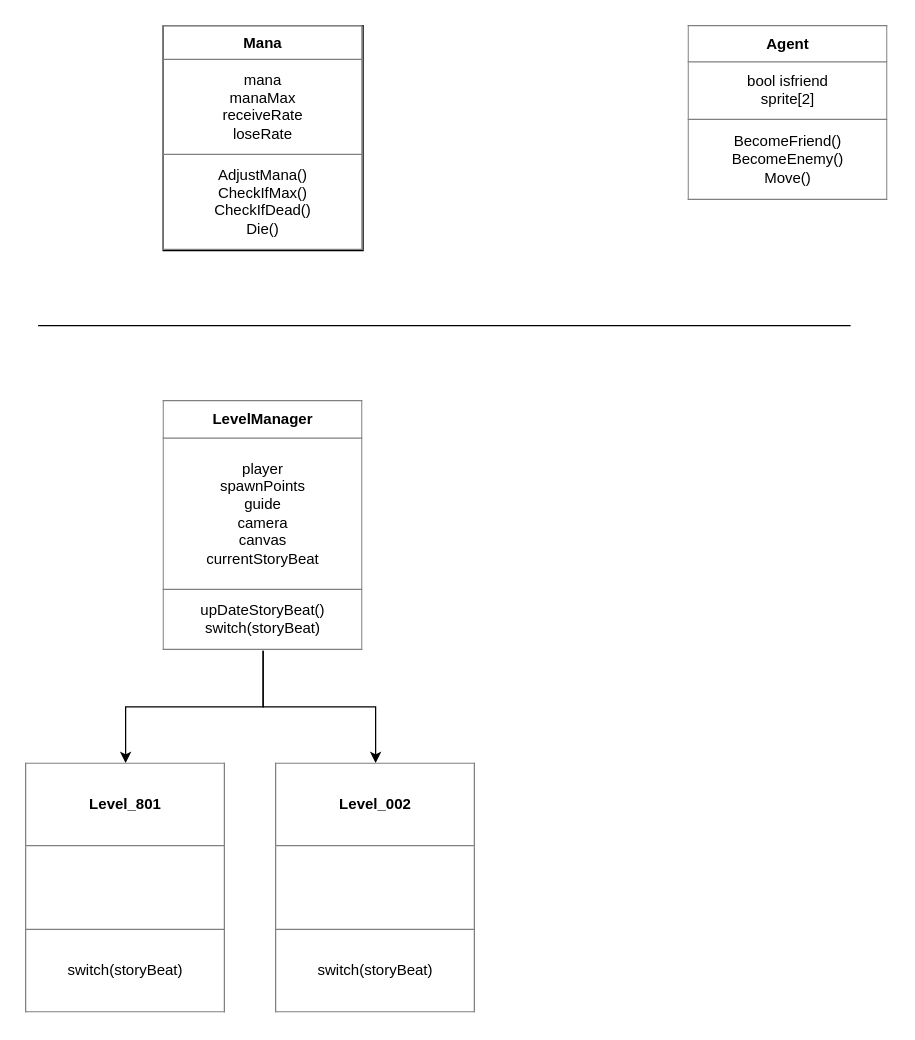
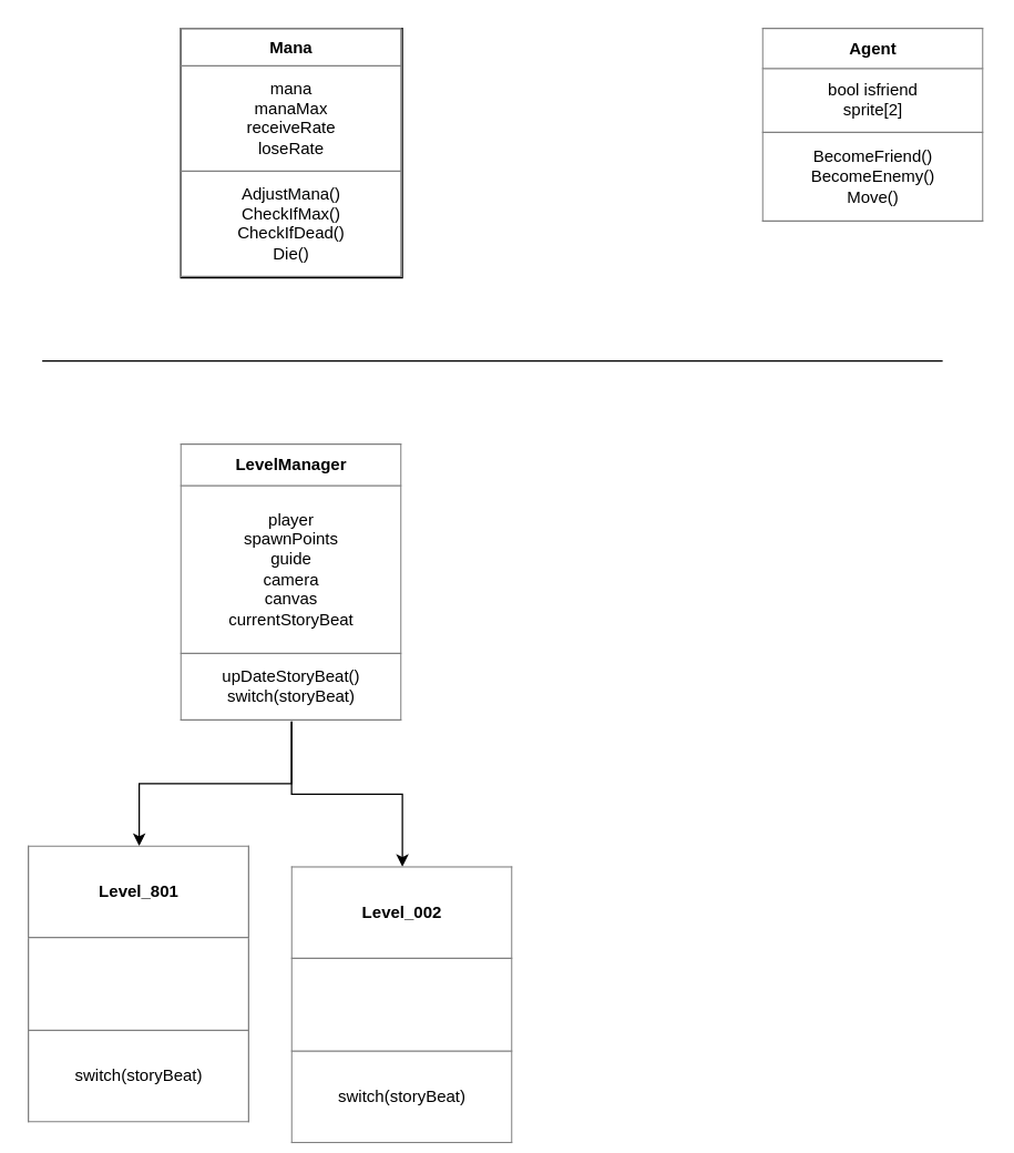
  <mxCell id="0" />
  <mxCell id="1" parent="0" />
  <mxCell id="2" value="&lt;table border=&quot;1&quot; width=&quot;100%&quot; cellpadding=&quot;4&quot; style=&quot;width: 100% ; height: 100% ; border-collapse: collapse&quot;&gt;&lt;tbody&gt;&lt;tr&gt;&lt;th align=&quot;center&quot;&gt;Mana&lt;/th&gt;&lt;/tr&gt;&lt;tr&gt;&lt;td align=&quot;center&quot;&gt;mana&lt;br&gt;manaMax&lt;br&gt;receiveRate&lt;br&gt;loseRate&lt;/td&gt;&lt;/tr&gt;&lt;tr&gt;&lt;td align=&quot;center&quot;&gt;AdjustMana()&lt;br&gt;CheckIfMax()&lt;br&gt;CheckIfDead()&lt;br&gt;Die()&lt;/td&gt;&lt;/tr&gt;&lt;/tbody&gt;&lt;/table&gt;" style="text;html=1;strokeColor=default;fillColor=none;overflow=fill;" vertex="1" parent="1"><mxGeometry x="130" y="20" width="160" height="180" as="geometry" /></mxCell>
  <mxCell id="3" value="&lt;table border=&quot;1&quot; width=&quot;100%&quot; cellpadding=&quot;4&quot; style=&quot;width: 100% ; height: 100% ; border-collapse: collapse&quot;&gt;&lt;tbody&gt;&lt;tr&gt;&lt;th align=&quot;center&quot;&gt;Agent&lt;/th&gt;&lt;/tr&gt;&lt;tr&gt;&lt;td align=&quot;center&quot;&gt;bool isfriend&lt;br&gt;sprite[2]&lt;/td&gt;&lt;/tr&gt;&lt;tr&gt;&lt;td align=&quot;center&quot;&gt;BecomeFriend()&lt;br&gt;BecomeEnemy()&lt;br&gt;Move()&lt;/td&gt;&lt;/tr&gt;&lt;/tbody&gt;&lt;/table&gt;" style="text;html=1;strokeColor=none;fillColor=none;overflow=fill;" vertex="1" parent="1"><mxGeometry x="550" y="20" width="160" height="140" as="geometry" /></mxCell>
  <mxCell id="4" value="" style="endArrow=none;html=1;rounded=0;" edge="1" parent="1"><mxGeometry width="50" height="50" relative="1" as="geometry"><mxPoint x="30" y="260" as="sourcePoint" /><mxPoint x="680" y="260" as="targetPoint" /></mxGeometry></mxCell>
  <mxCell id="5" value="" style="edgeStyle=orthogonalEdgeStyle;rounded=0;orthogonalLoop=1;jettySize=auto;html=1;" edge="1" parent="1" source="7" target="8"><mxGeometry relative="1" as="geometry" /></mxCell>
  <mxCell id="6" value="" style="edgeStyle=orthogonalEdgeStyle;rounded=0;orthogonalLoop=1;jettySize=auto;html=1;" edge="1" parent="1" source="7" target="9"><mxGeometry relative="1" as="geometry" /></mxCell>
  <mxCell id="7" value="&lt;table border=&quot;1&quot; width=&quot;100%&quot; cellpadding=&quot;4&quot; style=&quot;width: 100% ; height: 100% ; border-collapse: collapse&quot;&gt;&lt;tbody&gt;&lt;tr&gt;&lt;th align=&quot;center&quot;&gt;LevelManager&lt;/th&gt;&lt;/tr&gt;&lt;tr&gt;&lt;td align=&quot;center&quot;&gt;player&lt;br&gt;spawnPoints&lt;br&gt;guide&lt;br&gt;camera&lt;br&gt;canvas&lt;br&gt;currentStoryBeat&lt;/td&gt;&lt;/tr&gt;&lt;tr&gt;&lt;td align=&quot;center&quot;&gt;upDateStoryBeat()&lt;br&gt;switch(storyBeat)&lt;/td&gt;&lt;/tr&gt;&lt;/tbody&gt;&lt;/table&gt;" style="text;html=1;strokeColor=none;fillColor=none;overflow=fill;" vertex="1" parent="1"><mxGeometry x="130" y="320" width="160" height="200" as="geometry" /></mxCell>
  <mxCell id="8" value="&lt;table border=&quot;1&quot; width=&quot;100%&quot; cellpadding=&quot;4&quot; style=&quot;width: 100% ; height: 100% ; border-collapse: collapse&quot;&gt;&lt;tbody&gt;&lt;tr&gt;&lt;th align=&quot;center&quot;&gt;Level_801&lt;/th&gt;&lt;/tr&gt;&lt;tr&gt;&lt;td align=&quot;center&quot;&gt;&lt;br&gt;&lt;/td&gt;&lt;/tr&gt;&lt;tr&gt;&lt;td align=&quot;center&quot;&gt;switch(storyBeat)&lt;/td&gt;&lt;/tr&gt;&lt;/tbody&gt;&lt;/table&gt;" style="text;html=1;strokeColor=none;fillColor=none;overflow=fill;" vertex="1" parent="1"><mxGeometry x="20" y="610" width="160" height="200" as="geometry" /></mxCell>
- <mxCell id="9" value="&lt;table border=&quot;1&quot; width=&quot;100%&quot; cellpadding=&quot;4&quot; style=&quot;width: 100% ; height: 100% ; border-collapse: collapse&quot;&gt;&lt;tbody&gt;&lt;tr&gt;&lt;th align=&quot;center&quot;&gt;Level_002&lt;/th&gt;&lt;/tr&gt;&lt;tr&gt;&lt;td align=&quot;center&quot;&gt;&lt;br&gt;&lt;/td&gt;&lt;/tr&gt;&lt;tr&gt;&lt;td align=&quot;center&quot;&gt;switch(storyBeat)&lt;/td&gt;&lt;/tr&gt;&lt;/tbody&gt;&lt;/table&gt;" style="text;html=1;strokeColor=none;fillColor=none;overflow=fill;" vertex="1" parent="1"><mxGeometry x="220" y="610" width="160" height="200" as="geometry" /></mxCell>
+ <mxCell id="9" value="&lt;table border=&quot;1&quot; width=&quot;100%&quot; cellpadding=&quot;4&quot; style=&quot;width: 100% ; height: 100% ; border-collapse: collapse&quot;&gt;&lt;tbody&gt;&lt;tr&gt;&lt;th align=&quot;center&quot;&gt;Level_002&lt;/th&gt;&lt;/tr&gt;&lt;tr&gt;&lt;td align=&quot;center&quot;&gt;&lt;br&gt;&lt;/td&gt;&lt;/tr&gt;&lt;tr&gt;&lt;td align=&quot;center&quot;&gt;switch(storyBeat)&lt;/td&gt;&lt;/tr&gt;&lt;/tbody&gt;&lt;/table&gt;" style="text;html=1;strokeColor=none;fillColor=none;overflow=fill;" vertex="1" parent="1"><mxGeometry x="210" y="625" width="160" height="200" as="geometry" /></mxCell>
